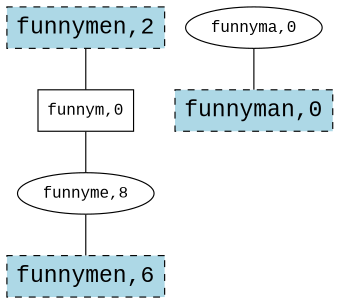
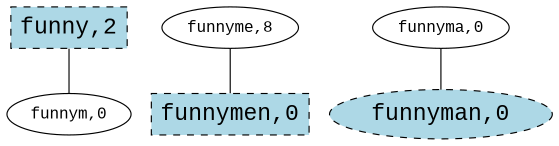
  graph {
    fontname="Liberation Mono"
    node [fontname="Liberation Mono"]
    edge [fontname="Liberation Mono"]
-   n1 [fillcolor=lightblue fontsize=20.0 label="funnymen,2" shape=box style="filled,dashed"]
-   n2 [label="funnym,0" shape=box]
+   n1 [fillcolor=lightblue fontsize=20.0 label="funny,2" shape=box style="filled,dashed"]
+   n2 [label="funnym,0"]
    n3 [label="funnyme,8"]
    n4 [label="funnyma,0"]
-   n5 [fillcolor=lightblue fontsize=20.0 label="funnyman,0" shape=box style="filled,dashed"]
-   n6 [fillcolor=lightblue fontsize=20.0 label="funnymen,6" shape=box style="filled,dashed"]
+   n5 [fillcolor=lightblue fontsize=20.0 label="funnyman,0" shape=ellipse style="filled,dashed"]
+   n6 [fillcolor=lightblue fontsize=20.0 label="funnymen,0" shape=box style="filled,dashed"]
    n1 -- n2
-   n2 -- n3
    n3 -- n6
    n4 -- n5
  }
